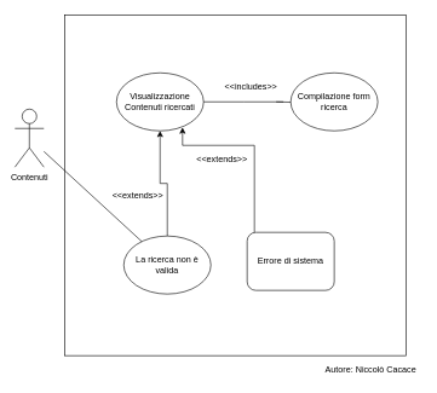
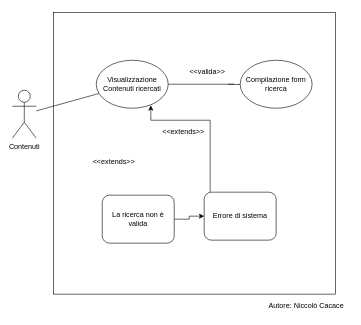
  <mxCell id="0" />
  <mxCell id="1" parent="0" />
  <mxCell id="2" value="" style="whiteSpace=wrap;html=1;aspect=fixed;" parent="1" vertex="1"><mxGeometry x="89" y="20" width="470" height="470" as="geometry" /></mxCell>
  <mxCell id="3" value="Contenuti" style="shape=umlActor;verticalLabelPosition=bottom;verticalAlign=top;html=1;outlineConnect=0;" parent="1" vertex="1"><mxGeometry x="20" y="150" width="40" height="80" as="geometry" /></mxCell>
  <mxCell id="4" value="" style="edgeStyle=orthogonalEdgeStyle;rounded=0;orthogonalLoop=1;jettySize=auto;html=1;startArrow=none;" parent="1" target="6" edge="1"><mxGeometry relative="1" as="geometry"><mxPoint x="380" y="140" as="sourcePoint" /></mxGeometry></mxCell>
  <mxCell id="5" value="Visualizzazione Contenuti ricercati" style="ellipse;whiteSpace=wrap;html=1;" parent="1" vertex="1"><mxGeometry x="160" y="100" width="120" height="80" as="geometry" /></mxCell>
  <mxCell id="6" value="Compilazione form ricerca" style="ellipse;whiteSpace=wrap;html=1;" parent="1" vertex="1"><mxGeometry x="400" y="100" width="120" height="80" as="geometry" /></mxCell>
- <mxCell id="7" value="" style="edgeStyle=orthogonalEdgeStyle;rounded=0;orthogonalLoop=1;jettySize=auto;html=1;" parent="1" source="8" target="5" edge="1"><mxGeometry relative="1" as="geometry" /></mxCell>
- <mxCell id="8" value="La ricerca non è valida" style="ellipse;whiteSpace=wrap;html=1;" parent="1" vertex="1"><mxGeometry x="170" y="325" width="120" height="80" as="geometry" /></mxCell>
+ <mxCell id="7" value="" style="edgeStyle=orthogonalEdgeStyle;rounded=0;orthogonalLoop=1;jettySize=auto;html=1;" parent="1" source="8" target="10" edge="1"><mxGeometry relative="1" as="geometry" /></mxCell>
+ <mxCell id="8" value="La ricerca non è valida" style="whiteSpace=wrap;html=1;rounded=1;" parent="1" vertex="1"><mxGeometry x="170" y="325" width="120" height="80" as="geometry" /></mxCell>
  <mxCell id="9" style="edgeStyle=orthogonalEdgeStyle;rounded=0;orthogonalLoop=1;jettySize=auto;html=1;entryX=0.758;entryY=0.942;entryDx=0;entryDy=0;entryPerimeter=0;" parent="1" source="10" target="5" edge="1"><mxGeometry relative="1" as="geometry"><Array as="points"><mxPoint x="350" y="200" /><mxPoint x="251" y="200" /></Array></mxGeometry></mxCell>
  <mxCell id="10" value="Errore di sistema" style="whiteSpace=wrap;html=1;rounded=1;" parent="1" vertex="1"><mxGeometry x="340" y="320" width="120" height="80" as="geometry" /></mxCell>
  <mxCell id="11" value="" style="edgeStyle=orthogonalEdgeStyle;rounded=0;orthogonalLoop=1;jettySize=auto;html=1;endArrow=none;" parent="1" source="5" edge="1"><mxGeometry relative="1" as="geometry"><mxPoint x="280" y="140" as="sourcePoint" /><mxPoint x="390" y="140" as="targetPoint" /></mxGeometry></mxCell>
- <mxCell id="12" value="&amp;lt;&amp;lt;includes&amp;gt;&amp;gt;" style="text;html=1;resizable=0;autosize=1;align=center;verticalAlign=middle;points=[];fillColor=none;strokeColor=none;rounded=0;" parent="1" vertex="1"><mxGeometry x="300" y="110" width="90" height="20" as="geometry" /></mxCell>
+ <mxCell id="12" value="&amp;lt;&amp;lt;valida&amp;gt;&amp;gt;" style="text;html=1;resizable=0;autosize=1;align=center;verticalAlign=middle;points=[];fillColor=none;strokeColor=none;rounded=0;" parent="1" vertex="1"><mxGeometry x="300" y="110" width="90" height="20" as="geometry" /></mxCell>
  <mxCell id="13" value="&amp;lt;&amp;lt;extends&amp;gt;&amp;gt;" style="text;html=1;resizable=0;autosize=1;align=center;verticalAlign=middle;points=[];fillColor=none;strokeColor=none;rounded=0;" parent="1" vertex="1"><mxGeometry x="260" y="210" width="90" height="20" as="geometry" /></mxCell>
  <mxCell id="14" value="&amp;lt;&amp;lt;extends&amp;gt;&amp;gt;" style="text;html=1;resizable=0;autosize=1;align=center;verticalAlign=middle;points=[];fillColor=none;strokeColor=none;rounded=0;" parent="1" vertex="1"><mxGeometry x="144" y="260" width="90" height="20" as="geometry" /></mxCell>
- <mxCell id="15" value="" style="endArrow=none;html=1;rounded=0;" parent="1" source="3" target="8" edge="1"><mxGeometry width="50" height="50" relative="1" as="geometry"><mxPoint x="70" y="180" as="sourcePoint" /><mxPoint x="120" y="130" as="targetPoint" /></mxGeometry></mxCell>
+ <mxCell id="15" value="" style="endArrow=none;html=1;rounded=0;" parent="1" source="3" target="5" edge="1"><mxGeometry width="50" height="50" relative="1" as="geometry"><mxPoint x="70" y="180" as="sourcePoint" /><mxPoint x="120" y="130" as="targetPoint" /></mxGeometry></mxCell>
  <mxCell id="16" value="Autore: Niccolò Cacace" style="text;html=1;align=center;verticalAlign=middle;resizable=0;points=[];autosize=1;strokeColor=none;fillColor=none;" vertex="1" parent="1"><mxGeometry x="440" y="500" width="140" height="20" as="geometry" /></mxCell>
